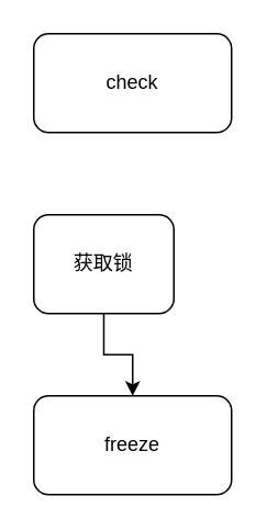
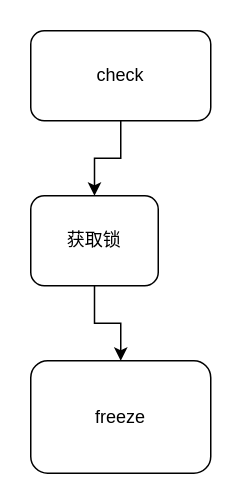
  <mxCell id="0" />
  <mxCell id="1" parent="0" />
+ <mxCell id="2" value="" style="edgeStyle=orthogonalEdgeStyle;rounded=0;orthogonalLoop=1;jettySize=auto;html=1;" edge="1" parent="1" source="3" target="5"><mxGeometry relative="1" as="geometry" /></mxCell>
  <mxCell id="3" value="check" style="rounded=1;whiteSpace=wrap;html=1;" vertex="1" parent="1"><mxGeometry x="20" y="20" width="120" height="60" as="geometry" /></mxCell>
  <mxCell id="4" value="" style="edgeStyle=orthogonalEdgeStyle;rounded=0;orthogonalLoop=1;jettySize=auto;html=1;" edge="1" parent="1" source="5" target="6"><mxGeometry relative="1" as="geometry" /></mxCell>
  <mxCell id="5" value="获取锁" style="rounded=1;whiteSpace=wrap;html=1;" vertex="1" parent="1"><mxGeometry x="20" y="130" width="85" height="60" as="geometry" /></mxCell>
- <mxCell id="6" value="freeze" style="rounded=1;whiteSpace=wrap;html=1;" vertex="1" parent="1"><mxGeometry x="20" y="240" width="120" height="60" as="geometry" /></mxCell>
+ <mxCell id="6" value="freeze" style="rounded=1;whiteSpace=wrap;html=1;" vertex="1" parent="1"><mxGeometry x="20" y="240" width="120" height="75" as="geometry" /></mxCell>
